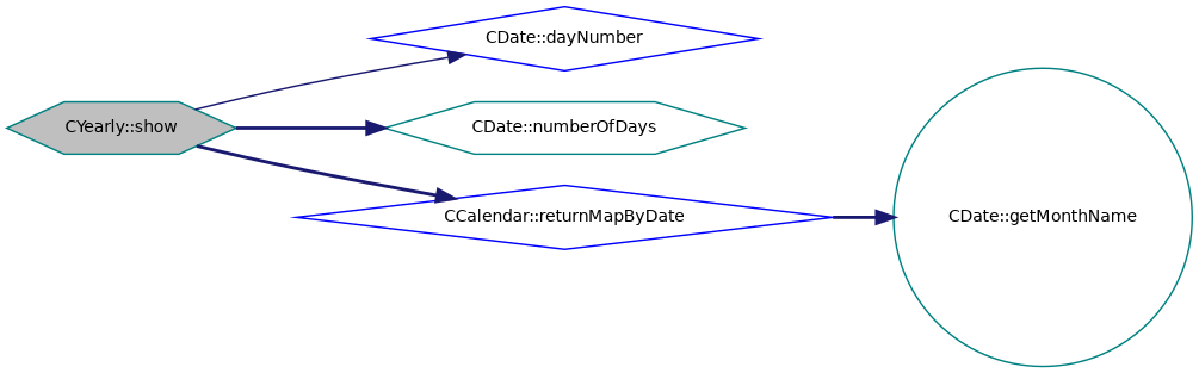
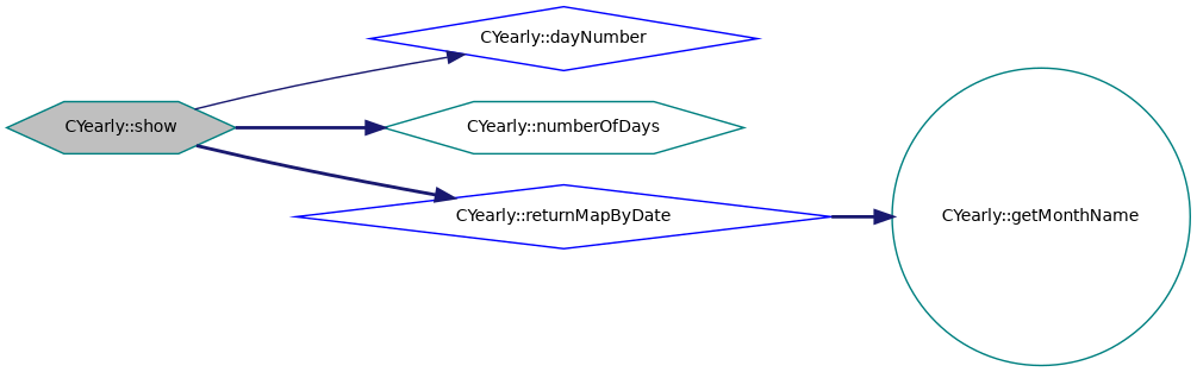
  digraph {
    rankdir=LR
    node [color=teal fillcolor=white fontname=Helvetica fontsize=10 shape=hexagon style=filled]
    edge [color=midnightblue fontname=Helvetica fontsize=10 labelfontname=Helvetica labelfontsize=10 style=bold]
    n1 [fillcolor=grey75 fontcolor=black height=0.2 label="CYearly::show" width=0.4]
-   n2 [color=blue height=0.2 label="CDate::dayNumber" shape=diamond width=0.4]
-   n3 [height=0.2 label="CDate::numberOfDays" width=0.4]
-   n4 [color=blue height=0.2 label="CCalendar::returnMapByDate" shape=diamond width=0.4]
-   n5 [height=0.2 label="CDate::getMonthName" shape=circle width=0.4]
+   n2 [color=blue height=0.2 label="CYearly::dayNumber" shape=diamond width=0.4]
+   n3 [height=0.2 label="CYearly::numberOfDays" width=0.4]
+   n4 [color=blue height=0.2 label="CYearly::returnMapByDate" shape=diamond width=0.4]
+   n5 [height=0.2 label="CYearly::getMonthName" shape=circle width=0.4]
    n1 -> n2 [style=solid]
    n1 -> n3
    n1 -> n4
    n4 -> n5
  }
